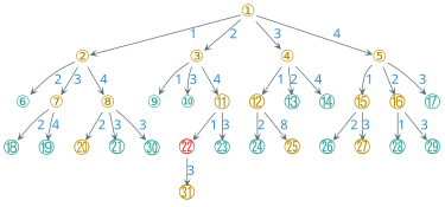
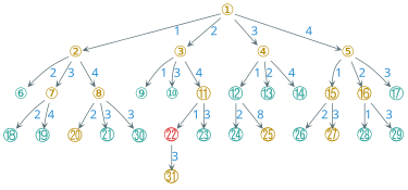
  digraph {
    nodesep=0.3
    rankdir=TB
    ranksep=0.2
    node [color="#586e75" fontcolor="#b58900" fontname=LXGWWenKai fontsize=20 shape=plain]
    edge [arrowhead=vee arrowsize=0.6 color="#586e75" fontcolor="#268bd2" fontname=LXGWWenKai fontsize=16]
    "①"
    "②"
    "③"
    "④"
    "⑤"
    "⑥" [fontcolor="#2aa198"]
    "⑦"
    "⑧"
    "⑨" [fontcolor="#2aa198"]
    "⑩" [fontcolor="#2aa198"]
    "⑪"
-   "⑫"
+   "⑫" [fontcolor="#2aa198"]
    "⑬" [fontcolor="#2aa198"]
    "⑭" [fontcolor="#2aa198"]
    "⑮"
    "⑯"
    "⑰" [fontcolor="#2aa198"]
    "⑱" [fontcolor="#2aa198"]
    "⑲" [fontcolor="#2aa198"]
    "⑳"
    "㉑" [fontcolor="#2aa198"]
    "㉚" [fontcolor="#2aa198"]
    "㉒" [fontcolor="#dc322f"]
    "㉓" [fontcolor="#2aa198"]
    "㉔" [fontcolor="#2aa198"]
    "㉕"
    "㉖" [fontcolor="#2aa198"]
    "㉗"
    "㉘" [fontcolor="#2aa198"]
    "㉙" [fontcolor="#2aa198"]
    "㉛"
    "①" -> "②" [label=1]
    "①" -> "③" [label=2]
    "①" -> "④" [label=3]
    "①" -> "⑤" [label=4]
    "②" -> "⑥" [label=2]
    "②" -> "⑦" [label=3]
    "②" -> "⑧" [label=4]
    "③" -> "⑨" [label=1]
    "③" -> "⑩" [label=3]
    "③" -> "⑪" [label=4]
    "④" -> "⑫" [label=1]
    "④" -> "⑬" [label=2]
    "④" -> "⑭" [label=4]
    "⑤" -> "⑮" [label=1]
    "⑤" -> "⑯" [label=2]
    "⑤" -> "⑰" [label=3]
    "⑦" -> "⑱" [label=2]
    "⑦" -> "⑲" [label=4]
    "⑧" -> "⑳" [label=2]
    "⑧" -> "㉑" [label=3]
    "⑧" -> "㉚" [label=3]
    "⑪" -> "㉒" [label=1]
    "⑪" -> "㉓" [label=3]
    "⑫" -> "㉔" [label=2]
    "⑫" -> "㉕" [label=8]
    "⑮" -> "㉖" [label=2]
    "⑮" -> "㉗" [label=3]
    "⑯" -> "㉘" [label=1]
    "⑯" -> "㉙" [label=3]
    "㉒" -> "㉛" [label=3]
  }
